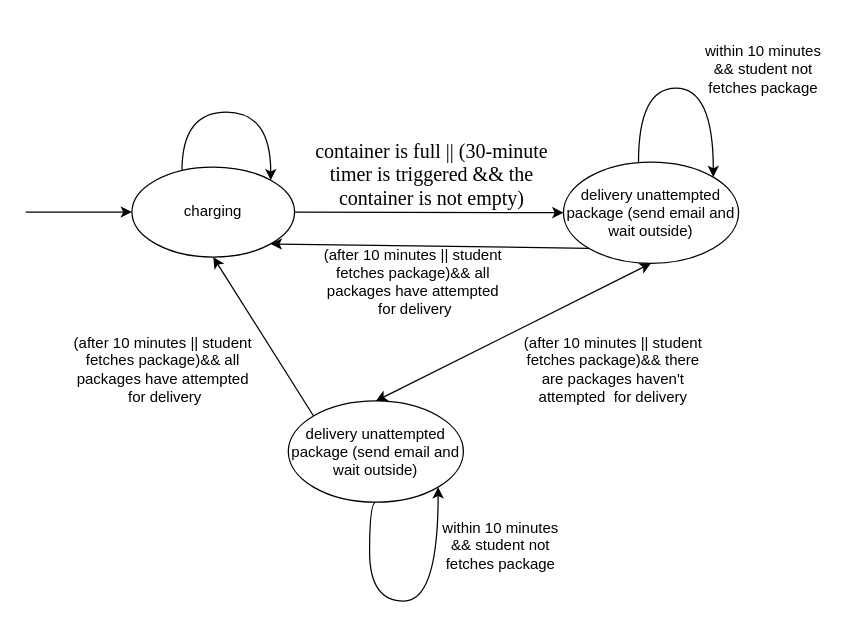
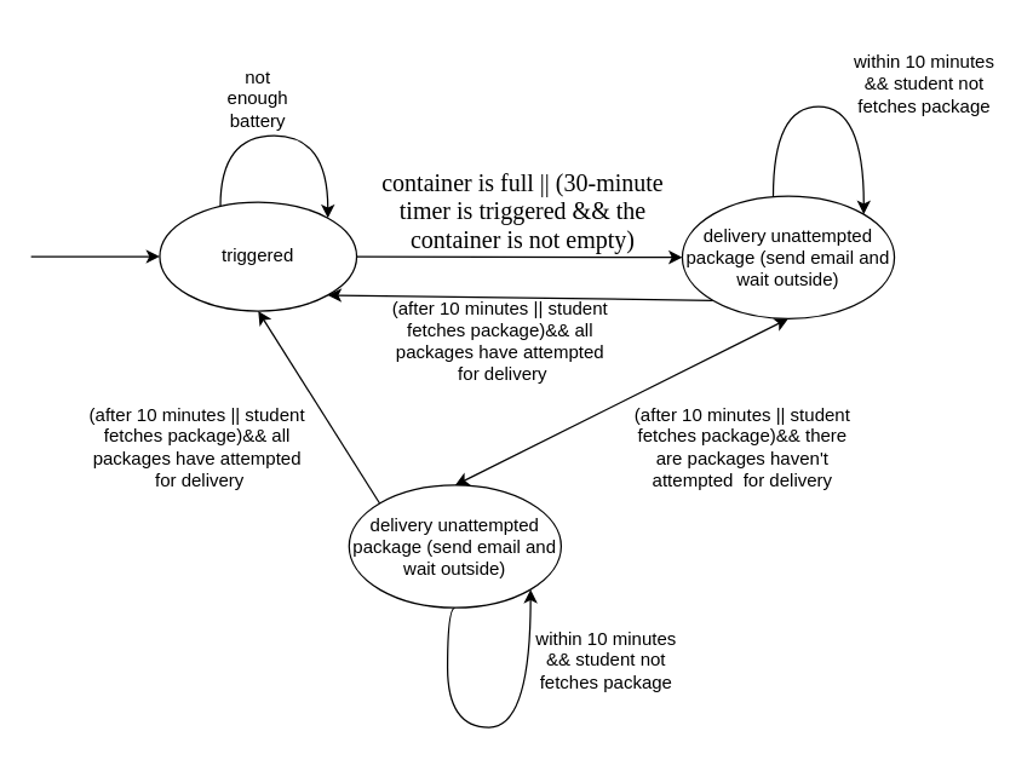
  <mxCell id="0" />
  <mxCell id="1" parent="0" />
  <mxCell id="2" style="edgeStyle=orthogonalEdgeStyle;curved=1;rounded=0;orthogonalLoop=1;jettySize=auto;html=1;" edge="1" parent="1" source="3" target="8"><mxGeometry relative="1" as="geometry"><mxPoint x="360" y="169" as="targetPoint" /></mxGeometry></mxCell>
- <mxCell id="3" value="charging" style="ellipse;whiteSpace=wrap;html=1;" vertex="1" parent="1"><mxGeometry x="105" y="133" width="130" height="72" as="geometry" /></mxCell>
+ <mxCell id="3" value="triggered" style="ellipse;whiteSpace=wrap;html=1;" vertex="1" parent="1"><mxGeometry x="105" y="133" width="130" height="72" as="geometry" /></mxCell>
  <mxCell id="4" style="edgeStyle=orthogonalEdgeStyle;rounded=0;orthogonalLoop=1;jettySize=auto;html=1;entryX=1;entryY=0;entryDx=0;entryDy=0;curved=1;" edge="1" parent="1" source="3" target="3"><mxGeometry relative="1" as="geometry"><Array as="points"><mxPoint x="145" y="89" /><mxPoint x="216" y="89" /></Array></mxGeometry></mxCell>
  <mxCell id="5" value="" style="endArrow=classic;html=1;rounded=0;curved=1;entryX=0;entryY=0.5;entryDx=0;entryDy=0;" edge="1" parent="1" target="3"><mxGeometry width="50" height="50" relative="1" as="geometry"><mxPoint x="20" y="169" as="sourcePoint" /><mxPoint x="420" y="349" as="targetPoint" /></mxGeometry></mxCell>
+ <mxCell id="6" value="not enough battery" style="text;html=1;strokeColor=none;fillColor=none;align=center;verticalAlign=middle;whiteSpace=wrap;rounded=0;" vertex="1" parent="1"><mxGeometry x="140" y="50" width="60" height="30" as="geometry" /></mxCell>
  <mxCell id="7" style="rounded=0;orthogonalLoop=1;jettySize=auto;html=1;exitX=0;exitY=1;exitDx=0;exitDy=0;entryX=1;entryY=1;entryDx=0;entryDy=0;" edge="1" parent="1" source="8" target="3"><mxGeometry relative="1" as="geometry" /></mxCell>
  <mxCell id="8" value="delivery unattempted package (send email and wait outside)" style="ellipse;whiteSpace=wrap;html=1;" vertex="1" parent="1"><mxGeometry x="450" y="129" width="140" height="81" as="geometry" /></mxCell>
  <mxCell id="9" value="&lt;div class=&quot;page&quot; title=&quot;Page 3&quot; style=&quot;color: rgb(0 , 0 , 0) ; font-style: normal ; font-weight: normal ; letter-spacing: normal ; text-indent: 0px ; text-transform: none ; word-spacing: 0px ; text-decoration: none&quot;&gt;&lt;div class=&quot;layoutArea&quot;&gt;&lt;div class=&quot;column&quot;&gt;&lt;p&gt;&lt;span style=&quot;font-size: 12pt ; font-family: &amp;#34;timesnewromanpsmt&amp;#34;&quot;&gt;container is full || (30-minute timer is triggered &amp;amp;&amp;amp; the container is not empty)&lt;/span&gt;&lt;/p&gt;&lt;/div&gt;&lt;/div&gt;&lt;/div&gt;" style="text;html=1;strokeColor=none;fillColor=none;align=center;verticalAlign=middle;whiteSpace=wrap;rounded=0;" vertex="1" parent="1"><mxGeometry x="235" y="69" width="220" height="140" as="geometry" /></mxCell>
  <mxCell id="10" style="edgeStyle=orthogonalEdgeStyle;curved=1;rounded=0;orthogonalLoop=1;jettySize=auto;html=1;entryX=1;entryY=0;entryDx=0;entryDy=0;" edge="1" parent="1" source="8" target="8"><mxGeometry relative="1" as="geometry"><Array as="points"><mxPoint x="510" y="70" /><mxPoint x="570" y="70" /><mxPoint x="570" y="141" /></Array></mxGeometry></mxCell>
  <mxCell id="11" value="within 10 minutes &amp;amp;&amp;amp; student not fetches package" style="text;html=1;strokeColor=none;fillColor=none;align=center;verticalAlign=middle;whiteSpace=wrap;rounded=0;" vertex="1" parent="1"><mxGeometry x="560" y="20" width="100" height="70" as="geometry" /></mxCell>
  <mxCell id="12" value="(after 10 minutes || student fetches package)&amp;amp;&amp;amp; there are packages haven't attempted &amp;nbsp;for delivery" style="text;html=1;strokeColor=none;fillColor=none;align=center;verticalAlign=middle;whiteSpace=wrap;rounded=0;" vertex="1" parent="1"><mxGeometry x="410" y="260" width="160" height="70" as="geometry" /></mxCell>
  <mxCell id="13" style="edgeStyle=orthogonalEdgeStyle;curved=1;rounded=0;orthogonalLoop=1;jettySize=auto;html=1;entryX=1;entryY=1;entryDx=0;entryDy=0;exitX=0.5;exitY=1;exitDx=0;exitDy=0;" edge="1" parent="1" source="16" target="16"><mxGeometry relative="1" as="geometry"><mxPoint x="295" y="400" as="sourcePoint" /><mxPoint x="337.426" y="388.284" as="targetPoint" /><Array as="points"><mxPoint x="295" y="401" /><mxPoint x="295" y="480" /><mxPoint x="350" y="480" /></Array></mxGeometry></mxCell>
  <mxCell id="14" value="within 10 minutes &amp;amp;&amp;amp; student not fetches package" style="text;html=1;strokeColor=none;fillColor=none;align=center;verticalAlign=middle;whiteSpace=wrap;rounded=0;" vertex="1" parent="1"><mxGeometry x="350" y="401" width="100" height="70" as="geometry" /></mxCell>
  <mxCell id="15" value="" style="endArrow=classic;startArrow=classic;html=1;rounded=0;curved=1;entryX=0.5;entryY=1;entryDx=0;entryDy=0;exitX=0.5;exitY=0;exitDx=0;exitDy=0;" edge="1" parent="1" source="16" target="8"><mxGeometry width="50" height="50" relative="1" as="geometry"><mxPoint x="295" y="320" as="sourcePoint" /><mxPoint x="420" y="200" as="targetPoint" /></mxGeometry></mxCell>
  <mxCell id="16" value="delivery unattempted package (send email and wait outside)" style="ellipse;whiteSpace=wrap;html=1;" vertex="1" parent="1"><mxGeometry x="230" y="320" width="140" height="81" as="geometry" /></mxCell>
  <mxCell id="17" value="" style="endArrow=classic;html=1;rounded=0;curved=1;exitX=0;exitY=0;exitDx=0;exitDy=0;entryX=0.5;entryY=1;entryDx=0;entryDy=0;" edge="1" parent="1" source="16" target="3"><mxGeometry width="50" height="50" relative="1" as="geometry"><mxPoint x="370" y="250" as="sourcePoint" /><mxPoint x="420" y="200" as="targetPoint" /></mxGeometry></mxCell>
  <mxCell id="18" value="(after 10 minutes || student fetches package)&amp;amp;&amp;amp; all packages have attempted &amp;nbsp;for delivery" style="text;html=1;strokeColor=none;fillColor=none;align=center;verticalAlign=middle;whiteSpace=wrap;rounded=0;" vertex="1" parent="1"><mxGeometry x="250" y="190" width="160" height="70" as="geometry" /></mxCell>
  <mxCell id="19" value="(after 10 minutes || student fetches package)&amp;amp;&amp;amp; all packages have attempted &amp;nbsp;for delivery" style="text;html=1;strokeColor=none;fillColor=none;align=center;verticalAlign=middle;whiteSpace=wrap;rounded=0;" vertex="1" parent="1"><mxGeometry x="50" y="260" width="160" height="70" as="geometry" /></mxCell>
